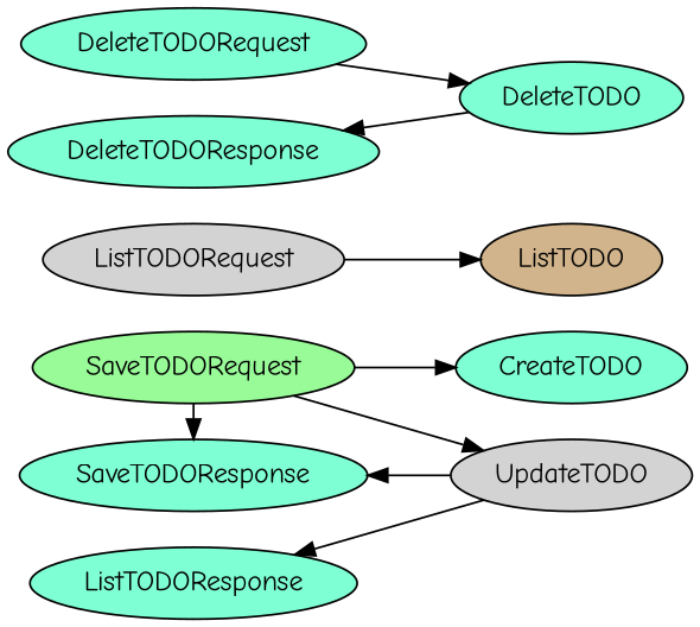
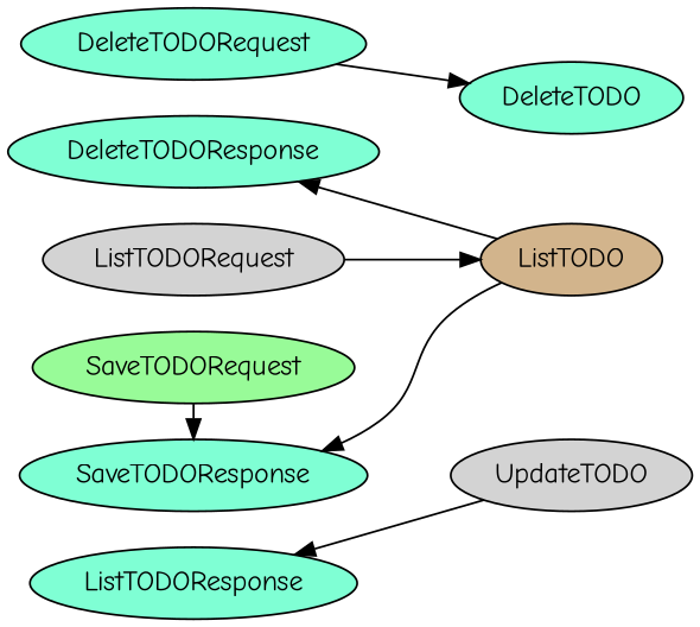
  digraph {
    fontname="Comic Neue"
    forcelabels=true
    rankdir=LR
    node [fillcolor=aquamarine fontname="Comic Neue" style=filled]
    edge [color=black fontname="Comic Neue"]
    n1 [label=DeleteTODORequest]
    n2 [label=DeleteTODOResponse]
    n3 [fillcolor=lightgrey label=ListTODORequest]
    n4 [label=ListTODOResponse]
    n5 [fillcolor=palegreen label=SaveTODORequest]
    n6 [label=SaveTODOResponse]
-   n7 [label=CreateTODO]
    n8 [label=DeleteTODO]
    n9 [fillcolor=tan label=ListTODO]
    n10 [fillcolor=lightgrey label=UpdateTODO]
    subgraph sub_1 {
      rank=same
      n1
      n2
      n3
      n4
      n5
      n6
    }
    subgraph sub_2 {
      rank=same
-     n7
      n8
      n9
      n10
    }
    subgraph sub_3 {
      n5
      n6
-     n7
      n10
    }
    subgraph sub_4 {
      n1
      n2
      n8
    }
    subgraph sub_5 {
      n3
      n4
      n9
    }
    n1 -> n8
    n3 -> n9
    n5 -> n6
-   n5 -> n7
-   n5 -> n10
-   n8 -> n2
+   n9 -> n2
    n10 -> n4
-   n10 -> n6
+   n9 -> n6
  }
